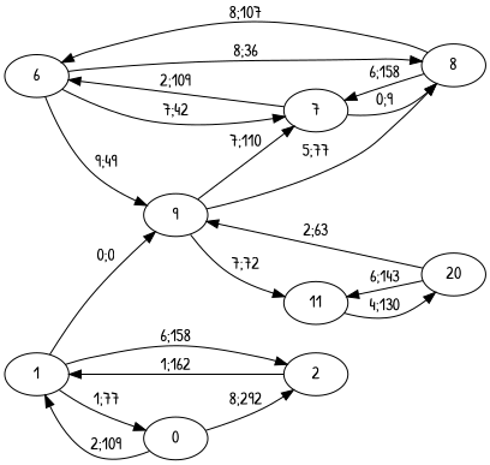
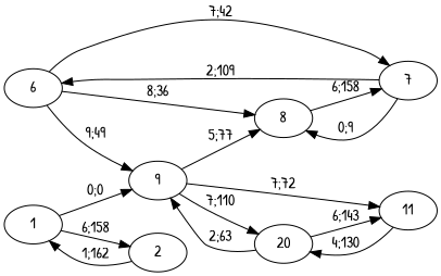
  digraph {
    fontname="Patrick Hand"
    rankdir=LR
    node [fontname="Patrick Hand"]
    edge [color=black fontname="Patrick Hand"]
    6
    9
    7
    8
    n5 [label=20]
    11
-   0
    1
    2
    6 -> 9 [label="9;49"]
    6 -> 7 [label="7;42"]
    6 -> 8 [label="8;36"]
    9 -> 8 [label="5;77"]
-   9 -> 7 [label="7;110"]
+   9 -> n5 [label="7;110"]
    9 -> 11 [label="7;72"]
    7 -> 6 [label="2;109"]
    7 -> 8 [label="0;9"]
-   8 -> 6 [label="8;107"]
    8 -> 7 [label="6;158"]
    n5 -> 9 [label="2;63"]
    n5 -> 11 [label="6;143"]
    11 -> n5 [label="4;130"]
-   0 -> 1 [label="2;109"]
-   0 -> 2 [label="8;292"]
    1 -> 9 [label="0;0"]
-   1 -> 0 [label="1;77"]
    1 -> 2 [label="6;158"]
    2 -> 1 [label="1;162"]
  }
